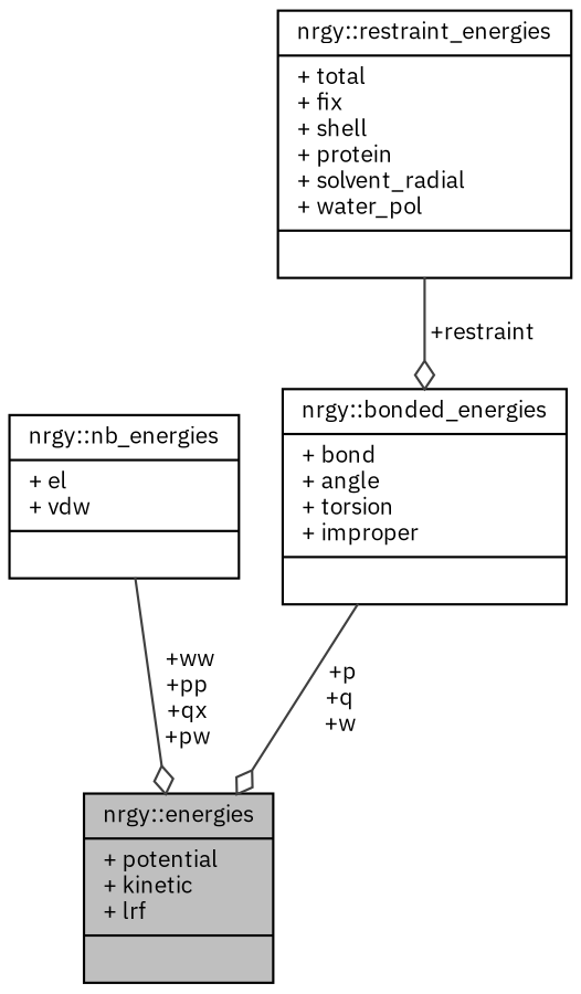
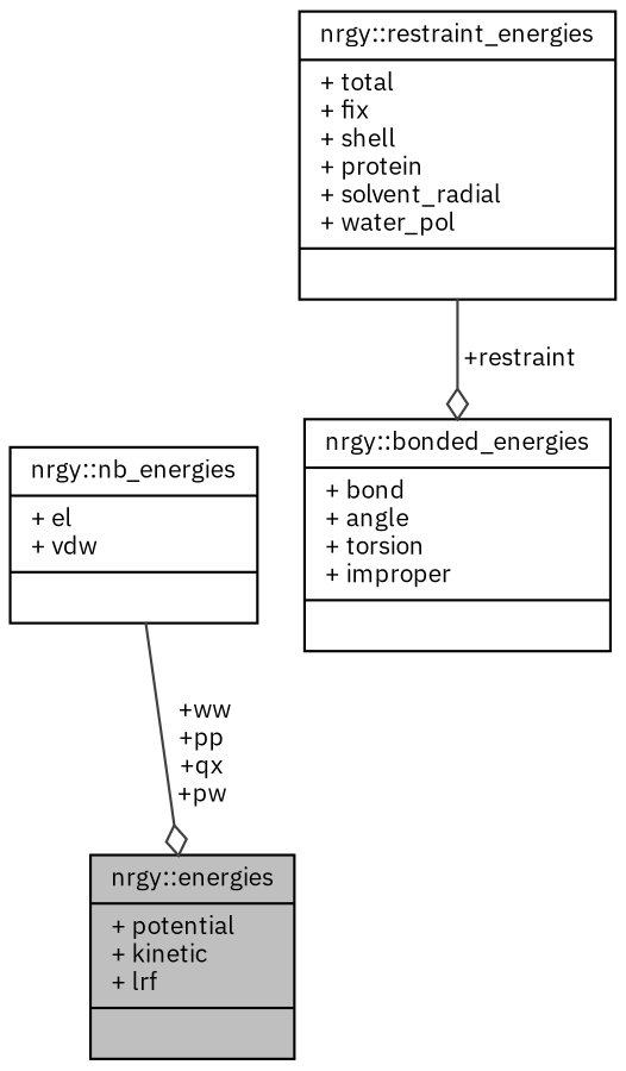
  digraph {
    fontname="IBM Plex Sans"
    node [color=black fillcolor=white fontname="IBM Plex Sans" fontsize=10 shape=record style=filled]
    edge [arrowhead=odiamond color=grey25 fontname="IBM Plex Sans" fontsize=10 labelfontname=Helvetica labelfontsize=10 style=solid]
    n1 [fillcolor=grey75 fontcolor=black height=0.2 label="{nrgy::energies\n|+ potential\l+ kinetic\l+ lrf\l|}" width=0.4]
    n2 [height=0.2 label="{nrgy::nb_energies\n|+ el\l+ vdw\l|}" width=0.4]
    n3 [height=0.2 label="{nrgy::restraint_energies\n|+ total\l+ fix\l+ shell\l+ protein\l+ solvent_radial\l+ water_pol\l|}" width=0.4]
    n4 [height=0.2 label="{nrgy::bonded_energies\n|+ bond\l+ angle\l+ torsion\l+ improper\l|}" width=0.4]
    n2 -> n1 [label=" +ww\n+pp\n+qx\n+pw"]
    n3 -> n4 [label=" +restraint"]
-   n4 -> n1 [label=" +p\n+q\n+w"]
  }
